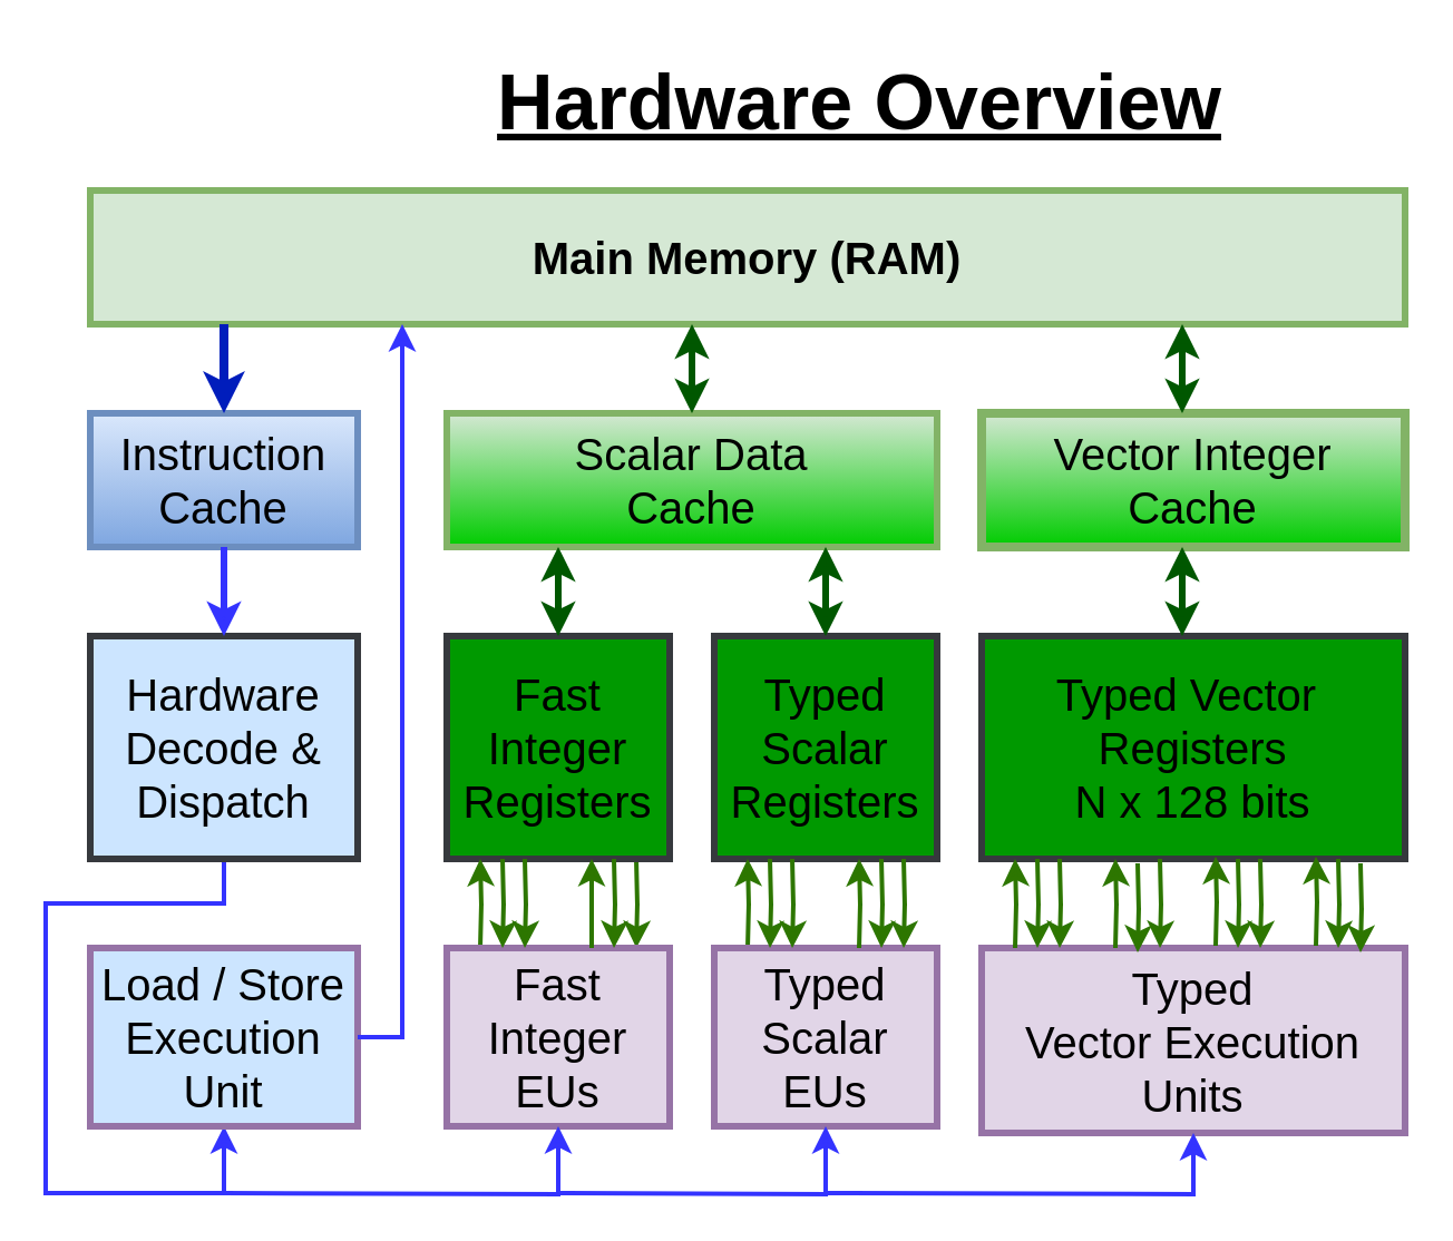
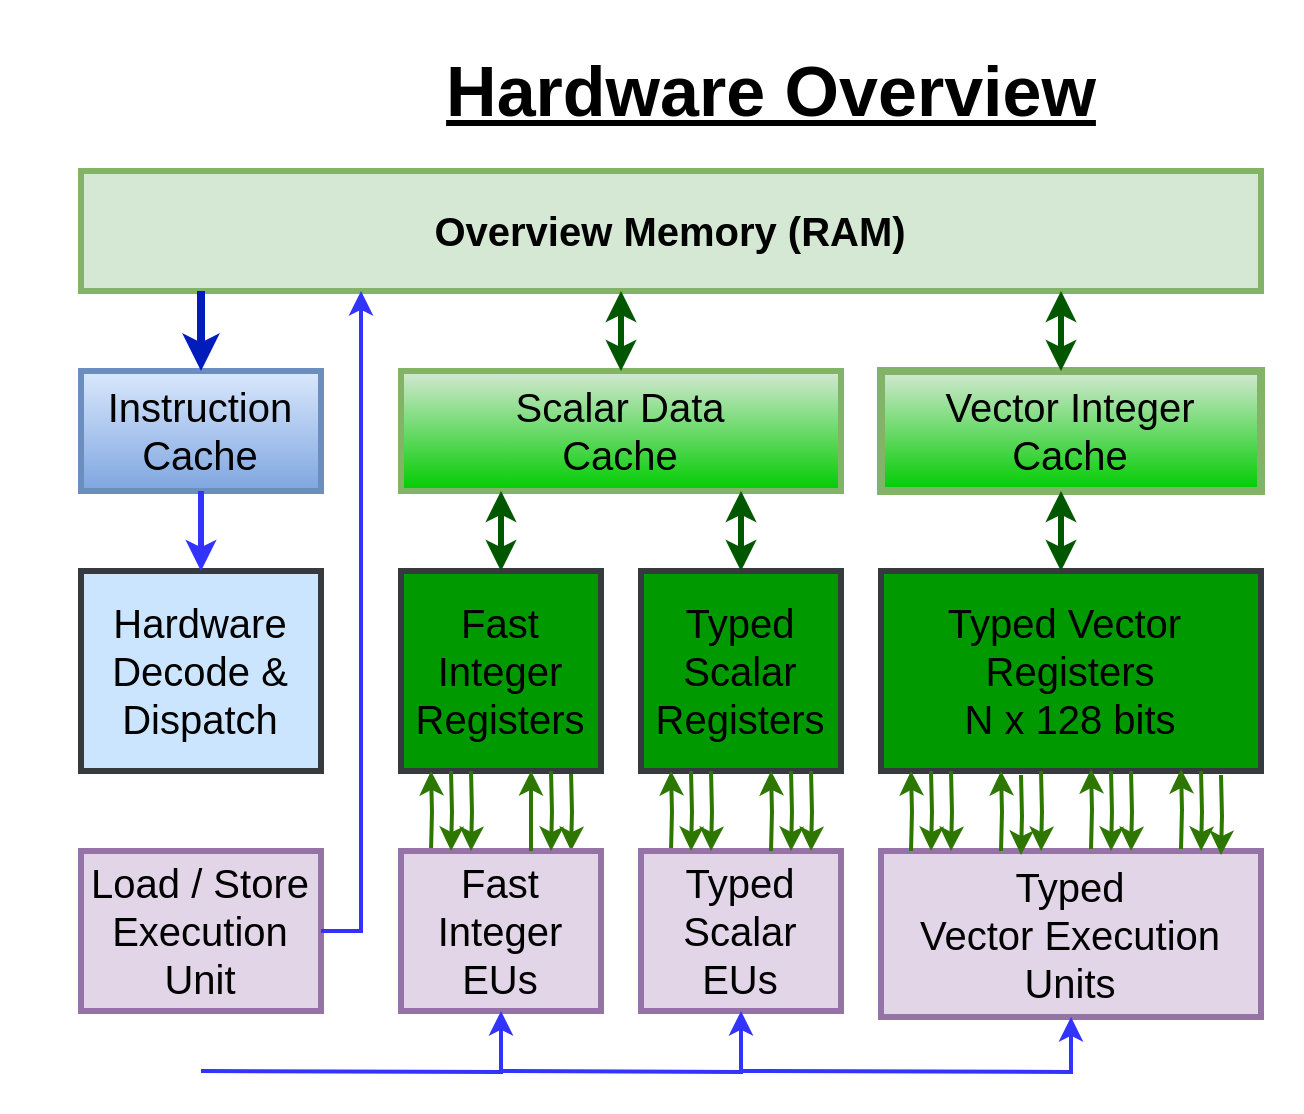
  <mxCell id="0" />
  <mxCell id="1" parent="0" />
  <mxCell id="2" value="Hardware Overview" style="text;html=1;resizable=0;autosize=1;align=center;verticalAlign=middle;points=[];fillColor=none;strokeColor=none;rounded=0;fontStyle=5;fontSize=35;" parent="1" vertex="1"><mxGeometry x="215" y="20" width="340" height="50" as="geometry" /></mxCell>
- <mxCell id="3" value="&lt;b&gt;Main Memory (RAM)&lt;/b&gt;" style="whiteSpace=wrap;html=1;fontSize=20;fillColor=#d5e8d4;strokeColor=#82b366;strokeWidth=3;" parent="1" vertex="1"><mxGeometry x="40" y="85" width="590" height="60" as="geometry" /></mxCell>
+ <mxCell id="3" value="&lt;b&gt;Overview Memory (RAM)&lt;/b&gt;" style="whiteSpace=wrap;html=1;fontSize=20;fillColor=#d5e8d4;strokeColor=#82b366;strokeWidth=3;" parent="1" vertex="1"><mxGeometry x="40" y="85" width="590" height="60" as="geometry" /></mxCell>
  <mxCell id="4" value="Instruction&lt;br&gt;Cache" style="whiteSpace=wrap;html=1;fontSize=20;strokeWidth=3;fillColor=#dae8fc;gradientColor=#7ea6e0;strokeColor=#6c8ebf;" parent="1" vertex="1"><mxGeometry x="40" y="185" width="120" height="60" as="geometry" /></mxCell>
  <mxCell id="5" value="Scalar Data&lt;br&gt;Cache" style="whiteSpace=wrap;html=1;fontSize=20;strokeWidth=3;fillColor=#d5e8d4;strokeColor=#82b366;gradientColor=#00CC00;" parent="1" vertex="1"><mxGeometry x="200" y="185" width="220" height="60" as="geometry" /></mxCell>
  <mxCell id="6" value="Vector Integer&lt;br&gt;Cache" style="whiteSpace=wrap;html=1;fontSize=20;strokeWidth=4;fillColor=#d5e8d4;strokeColor=#82b366;gradientColor=#00CC00;" parent="1" vertex="1"><mxGeometry x="440" y="185" width="190" height="60" as="geometry" /></mxCell>
- <mxCell id="7" value="" style="edgeStyle=orthogonalEdgeStyle;rounded=0;orthogonalLoop=1;jettySize=auto;html=1;strokeColor=#3333FF;strokeWidth=2;entryX=0.5;entryY=1;entryDx=0;entryDy=0;" edge="1" parent="1" source="8" target="21"><mxGeometry relative="1" as="geometry"><mxPoint x="10" y="535" as="targetPoint" /><Array as="points"><mxPoint x="100" y="405" /><mxPoint x="20" y="405" /><mxPoint x="20" y="535" /><mxPoint x="100" y="535" /></Array></mxGeometry></mxCell>
  <mxCell id="8" value="Hardware&lt;br&gt;Decode &amp;amp;&lt;br&gt;Dispatch" style="whiteSpace=wrap;html=1;fontSize=20;strokeWidth=3;fillColor=#cce5ff;strokeColor=#36393d;" parent="1" vertex="1"><mxGeometry x="40" y="285" width="120" height="100" as="geometry" /></mxCell>
  <mxCell id="9" value="Typed &lt;br&gt;Scalar&lt;br&gt;Registers" style="whiteSpace=wrap;html=1;fontSize=20;strokeWidth=3;fillColor=#009900;strokeColor=#36393d;" parent="1" vertex="1"><mxGeometry x="320" y="285" width="100" height="100" as="geometry" /></mxCell>
  <mxCell id="10" value="Typed Vector&amp;nbsp;&lt;br&gt;Registers&lt;br&gt;N x 128 bits" style="whiteSpace=wrap;html=1;fontSize=20;strokeWidth=3;fillColor=#009900;strokeColor=#36393d;" parent="1" vertex="1"><mxGeometry x="440" y="285" width="190" height="100" as="geometry" /></mxCell>
  <mxCell id="11" style="edgeStyle=orthogonalEdgeStyle;rounded=0;orthogonalLoop=1;jettySize=auto;html=1;exitX=0.25;exitY=0;exitDx=0;exitDy=0;fontSize=20;fillColor=#60a917;strokeColor=#2D7600;strokeWidth=2;" parent="1" edge="1"><mxGeometry relative="1" as="geometry"><mxPoint x="335" y="385" as="targetPoint" /><mxPoint x="335" y="425" as="sourcePoint" /></mxGeometry></mxCell>
  <mxCell id="12" value="Typed&lt;br&gt;Scalar&lt;br&gt;EUs" style="whiteSpace=wrap;html=1;fontSize=20;strokeWidth=3;fillColor=#e1d5e7;strokeColor=#9673a6;" parent="1" vertex="1"><mxGeometry x="320" y="425" width="100" height="80" as="geometry" /></mxCell>
  <mxCell id="13" value="Typed&lt;br&gt;Vector Execution Units" style="whiteSpace=wrap;html=1;fontSize=20;strokeWidth=3;fillColor=#e1d5e7;strokeColor=#9673a6;" parent="1" vertex="1"><mxGeometry x="440" y="425" width="190" height="83" as="geometry" /></mxCell>
  <mxCell id="14" style="edgeStyle=orthogonalEdgeStyle;rounded=0;orthogonalLoop=1;jettySize=auto;html=1;exitX=0.75;exitY=1;exitDx=0;exitDy=0;entryX=0.75;entryY=0;entryDx=0;entryDy=0;fontSize=20;fillColor=#60a917;strokeColor=#2D7600;strokeWidth=2;" parent="1" edge="1"><mxGeometry relative="1" as="geometry"><mxPoint x="285" y="385" as="sourcePoint" /><mxPoint x="285" y="425" as="targetPoint" /></mxGeometry></mxCell>
  <mxCell id="15" value="Fast &lt;br&gt;Integer&lt;br&gt;Registers" style="whiteSpace=wrap;html=1;fontSize=20;strokeWidth=3;fillColor=#009900;strokeColor=#36393d;" parent="1" vertex="1"><mxGeometry x="200" y="285" width="100" height="100" as="geometry" /></mxCell>
  <mxCell id="16" value="" style="edgeStyle=orthogonalEdgeStyle;rounded=0;orthogonalLoop=1;jettySize=auto;html=1;fontSize=20;fillColor=#60a917;strokeColor=#2D7600;strokeWidth=2;" parent="1" edge="1"><mxGeometry relative="1" as="geometry"><mxPoint x="215" y="425" as="sourcePoint" /><mxPoint x="215" y="385" as="targetPoint" /></mxGeometry></mxCell>
  <mxCell id="17" value="Fast&lt;br&gt;Integer&lt;br&gt;EUs" style="whiteSpace=wrap;html=1;fontSize=20;strokeWidth=3;fillColor=#e1d5e7;strokeColor=#9673a6;" parent="1" vertex="1"><mxGeometry x="200" y="425" width="100" height="80" as="geometry" /></mxCell>
  <mxCell id="18" value="" style="endArrow=classic;startArrow=classic;html=1;rounded=0;fontSize=20;entryX=0.467;entryY=1.033;entryDx=0;entryDy=0;entryPerimeter=0;exitX=0.55;exitY=-0.033;exitDx=0;exitDy=0;exitPerimeter=0;strokeWidth=3;fillColor=#008a00;strokeColor=#005700;" parent="1" edge="1"><mxGeometry width="50" height="50" relative="1" as="geometry"><mxPoint x="250" y="285" as="sourcePoint" /><mxPoint x="250" y="245" as="targetPoint" /><Array as="points" /></mxGeometry></mxCell>
  <mxCell id="19" value="" style="endArrow=classic;startArrow=classic;html=1;rounded=0;fontSize=20;entryX=0.467;entryY=1.033;entryDx=0;entryDy=0;entryPerimeter=0;exitX=0.55;exitY=-0.033;exitDx=0;exitDy=0;exitPerimeter=0;strokeWidth=3;fillColor=#008a00;strokeColor=#005700;" parent="1" edge="1"><mxGeometry width="50" height="50" relative="1" as="geometry"><mxPoint x="370" y="285" as="sourcePoint" /><mxPoint x="370" y="245" as="targetPoint" /><Array as="points" /></mxGeometry></mxCell>
  <mxCell id="20" value="" style="endArrow=classic;startArrow=classic;html=1;rounded=0;fontSize=20;entryX=0.467;entryY=1.033;entryDx=0;entryDy=0;entryPerimeter=0;exitX=0.55;exitY=-0.033;exitDx=0;exitDy=0;exitPerimeter=0;strokeWidth=3;fillColor=#008a00;strokeColor=#005700;" parent="1" edge="1"><mxGeometry width="50" height="50" relative="1" as="geometry"><mxPoint x="530" y="285" as="sourcePoint" /><mxPoint x="530" y="245" as="targetPoint" /><Array as="points" /></mxGeometry></mxCell>
- <mxCell id="21" value="Load / Store&lt;br&gt;Execution&lt;br&gt;Unit" style="whiteSpace=wrap;html=1;fontSize=20;strokeWidth=3;fillColor=#cce5ff;strokeColor=#9673a6;" parent="1" vertex="1"><mxGeometry x="40" y="425" width="120" height="80" as="geometry" /></mxCell>
+ <mxCell id="21" value="Load / Store&lt;br&gt;Execution&lt;br&gt;Unit" style="whiteSpace=wrap;html=1;fontSize=20;strokeWidth=3;fillColor=#e1d5e7;strokeColor=#9673a6;" parent="1" vertex="1"><mxGeometry x="40" y="425" width="120" height="80" as="geometry" /></mxCell>
  <mxCell id="22" value="" style="endArrow=classic;html=1;rounded=0;fontSize=20;fillColor=#60a917;strokeColor=#2D7600;strokeWidth=2;" parent="1" edge="1"><mxGeometry width="50" height="50" relative="1" as="geometry"><mxPoint x="265" y="425" as="sourcePoint" /><mxPoint x="265" y="385" as="targetPoint" /></mxGeometry></mxCell>
  <mxCell id="23" style="edgeStyle=orthogonalEdgeStyle;rounded=0;orthogonalLoop=1;jettySize=auto;html=1;exitX=0.75;exitY=1;exitDx=0;exitDy=0;entryX=0.75;entryY=0;entryDx=0;entryDy=0;fontSize=20;fillColor=#60a917;strokeColor=#2D7600;strokeWidth=2;" parent="1" edge="1"><mxGeometry relative="1" as="geometry"><mxPoint x="275" y="385" as="sourcePoint" /><mxPoint x="275" y="425" as="targetPoint" /></mxGeometry></mxCell>
  <mxCell id="24" style="edgeStyle=orthogonalEdgeStyle;rounded=0;orthogonalLoop=1;jettySize=auto;html=1;exitX=0.75;exitY=1;exitDx=0;exitDy=0;entryX=0.75;entryY=0;entryDx=0;entryDy=0;fontSize=20;fillColor=#60a917;strokeColor=#2D7600;strokeWidth=2;" parent="1" edge="1"><mxGeometry relative="1" as="geometry"><mxPoint x="225" y="385" as="sourcePoint" /><mxPoint x="225" y="425" as="targetPoint" /></mxGeometry></mxCell>
  <mxCell id="25" style="edgeStyle=orthogonalEdgeStyle;rounded=0;orthogonalLoop=1;jettySize=auto;html=1;exitX=0.75;exitY=1;exitDx=0;exitDy=0;entryX=0.75;entryY=0;entryDx=0;entryDy=0;fontSize=20;fillColor=#60a917;strokeColor=#2D7600;strokeWidth=2;" parent="1" edge="1"><mxGeometry relative="1" as="geometry"><mxPoint x="235" y="385" as="sourcePoint" /><mxPoint x="235" y="425" as="targetPoint" /></mxGeometry></mxCell>
  <mxCell id="26" style="edgeStyle=orthogonalEdgeStyle;rounded=0;orthogonalLoop=1;jettySize=auto;html=1;exitX=0.25;exitY=0;exitDx=0;exitDy=0;fontSize=20;fillColor=#60a917;strokeColor=#2D7600;strokeWidth=2;" parent="1" edge="1"><mxGeometry relative="1" as="geometry"><mxPoint x="385" y="385" as="targetPoint" /><mxPoint x="385" y="425" as="sourcePoint" /></mxGeometry></mxCell>
  <mxCell id="27" style="edgeStyle=orthogonalEdgeStyle;rounded=0;orthogonalLoop=1;jettySize=auto;html=1;exitX=0.75;exitY=1;exitDx=0;exitDy=0;entryX=0.75;entryY=0;entryDx=0;entryDy=0;fontSize=20;fillColor=#60a917;strokeColor=#2D7600;strokeWidth=2;" parent="1" edge="1"><mxGeometry relative="1" as="geometry"><mxPoint x="345" y="385" as="sourcePoint" /><mxPoint x="345" y="425" as="targetPoint" /></mxGeometry></mxCell>
  <mxCell id="28" style="edgeStyle=orthogonalEdgeStyle;rounded=0;orthogonalLoop=1;jettySize=auto;html=1;exitX=0.75;exitY=1;exitDx=0;exitDy=0;entryX=0.75;entryY=0;entryDx=0;entryDy=0;fontSize=20;fillColor=#60a917;strokeColor=#2D7600;strokeWidth=2;" parent="1" edge="1"><mxGeometry relative="1" as="geometry"><mxPoint x="355" y="385" as="sourcePoint" /><mxPoint x="355" y="425" as="targetPoint" /></mxGeometry></mxCell>
  <mxCell id="29" style="edgeStyle=orthogonalEdgeStyle;rounded=0;orthogonalLoop=1;jettySize=auto;html=1;exitX=0.75;exitY=1;exitDx=0;exitDy=0;entryX=0.75;entryY=0;entryDx=0;entryDy=0;fontSize=20;fillColor=#60a917;strokeColor=#2D7600;strokeWidth=2;" parent="1" edge="1"><mxGeometry relative="1" as="geometry"><mxPoint x="395" y="385" as="sourcePoint" /><mxPoint x="395" y="425" as="targetPoint" /></mxGeometry></mxCell>
  <mxCell id="30" style="edgeStyle=orthogonalEdgeStyle;rounded=0;orthogonalLoop=1;jettySize=auto;html=1;exitX=0.75;exitY=1;exitDx=0;exitDy=0;entryX=0.75;entryY=0;entryDx=0;entryDy=0;fontSize=20;fillColor=#60a917;strokeColor=#2D7600;strokeWidth=2;" parent="1" edge="1"><mxGeometry relative="1" as="geometry"><mxPoint x="405" y="385" as="sourcePoint" /><mxPoint x="405" y="425" as="targetPoint" /></mxGeometry></mxCell>
  <mxCell id="31" value="" style="endArrow=classic;html=1;rounded=0;fontSize=20;entryX=0.5;entryY=0;entryDx=0;entryDy=0;exitX=0.5;exitY=1;exitDx=0;exitDy=0;strokeWidth=4;fillColor=#0050ef;strokeColor=#001DBC;" parent="1" edge="1"><mxGeometry width="50" height="50" relative="1" as="geometry"><mxPoint x="100" y="145" as="sourcePoint" /><mxPoint x="100" y="185" as="targetPoint" /></mxGeometry></mxCell>
  <mxCell id="32" value="" style="endArrow=classic;startArrow=classic;html=1;rounded=0;strokeWidth=3;fillColor=#008a00;strokeColor=#005700;" parent="1" edge="1"><mxGeometry width="50" height="50" relative="1" as="geometry"><mxPoint x="310" y="185" as="sourcePoint" /><mxPoint x="310" y="145" as="targetPoint" /></mxGeometry></mxCell>
  <mxCell id="33" value="" style="endArrow=classic;startArrow=classic;html=1;rounded=0;strokeWidth=3;fillColor=#008a00;strokeColor=#005700;" parent="1" edge="1"><mxGeometry width="50" height="50" relative="1" as="geometry"><mxPoint x="530" y="185" as="sourcePoint" /><mxPoint x="530" y="145" as="targetPoint" /></mxGeometry></mxCell>
  <mxCell id="34" value="" style="endArrow=classic;html=1;rounded=0;fontSize=20;entryX=0.5;entryY=0;entryDx=0;entryDy=0;exitX=0.5;exitY=1;exitDx=0;exitDy=0;strokeColor=#3333FF;strokeWidth=3;" parent="1" edge="1"><mxGeometry width="50" height="50" relative="1" as="geometry"><mxPoint x="100" y="245" as="sourcePoint" /><mxPoint x="100" y="285" as="targetPoint" /></mxGeometry></mxCell>
  <mxCell id="35" value="" style="edgeStyle=orthogonalEdgeStyle;rounded=0;orthogonalLoop=1;jettySize=auto;html=1;strokeColor=#3333FF;strokeWidth=2;entryX=0.5;entryY=1;entryDx=0;entryDy=0;" edge="1" parent="1" target="17"><mxGeometry relative="1" as="geometry"><mxPoint x="100" y="535" as="sourcePoint" /><mxPoint x="340" y="485" as="targetPoint" /></mxGeometry></mxCell>
  <mxCell id="36" value="" style="edgeStyle=orthogonalEdgeStyle;rounded=0;orthogonalLoop=1;jettySize=auto;html=1;strokeColor=#3333FF;strokeWidth=2;entryX=0.5;entryY=1;entryDx=0;entryDy=0;" edge="1" parent="1" target="12"><mxGeometry relative="1" as="geometry"><mxPoint x="250" y="535" as="sourcePoint" /><mxPoint x="460" y="485" as="targetPoint" /></mxGeometry></mxCell>
  <mxCell id="37" value="" style="edgeStyle=orthogonalEdgeStyle;rounded=0;orthogonalLoop=1;jettySize=auto;html=1;strokeColor=#3333FF;strokeWidth=2;entryX=0.5;entryY=1;entryDx=0;entryDy=0;" edge="1" parent="1" target="13"><mxGeometry relative="1" as="geometry"><mxPoint x="370" y="535" as="sourcePoint" /><mxPoint x="610" y="485" as="targetPoint" /></mxGeometry></mxCell>
  <mxCell id="38" value="" style="endArrow=classic;html=1;rounded=0;strokeColor=#3333FF;strokeWidth=2;exitX=1;exitY=0.5;exitDx=0;exitDy=0;entryX=0.25;entryY=1;entryDx=0;entryDy=0;verticalAlign=bottom;" edge="1" parent="1"><mxGeometry width="50" height="50" relative="1" as="geometry"><mxPoint x="160" y="465" as="sourcePoint" /><mxPoint x="180" y="145" as="targetPoint" /><Array as="points"><mxPoint x="180" y="465" /></Array></mxGeometry></mxCell>
  <mxCell id="39" style="edgeStyle=orthogonalEdgeStyle;rounded=0;orthogonalLoop=1;jettySize=auto;html=1;exitX=0.25;exitY=0;exitDx=0;exitDy=0;fontSize=20;fillColor=#60a917;strokeColor=#2D7600;strokeWidth=2;" edge="1" parent="1"><mxGeometry relative="1" as="geometry"><mxPoint x="455" y="385" as="targetPoint" /><mxPoint x="455" y="425" as="sourcePoint" /></mxGeometry></mxCell>
  <mxCell id="40" style="edgeStyle=orthogonalEdgeStyle;rounded=0;orthogonalLoop=1;jettySize=auto;html=1;exitX=0.75;exitY=1;exitDx=0;exitDy=0;entryX=0.75;entryY=0;entryDx=0;entryDy=0;fontSize=20;fillColor=#60a917;strokeColor=#2D7600;strokeWidth=2;" edge="1" parent="1"><mxGeometry relative="1" as="geometry"><mxPoint x="465" y="385" as="sourcePoint" /><mxPoint x="465" y="425" as="targetPoint" /></mxGeometry></mxCell>
  <mxCell id="41" style="edgeStyle=orthogonalEdgeStyle;rounded=0;orthogonalLoop=1;jettySize=auto;html=1;exitX=0.75;exitY=1;exitDx=0;exitDy=0;entryX=0.75;entryY=0;entryDx=0;entryDy=0;fontSize=20;fillColor=#60a917;strokeColor=#2D7600;strokeWidth=2;" edge="1" parent="1"><mxGeometry relative="1" as="geometry"><mxPoint x="475" y="385" as="sourcePoint" /><mxPoint x="475" y="425" as="targetPoint" /></mxGeometry></mxCell>
  <mxCell id="42" style="edgeStyle=orthogonalEdgeStyle;rounded=0;orthogonalLoop=1;jettySize=auto;html=1;exitX=0.25;exitY=0;exitDx=0;exitDy=0;fontSize=20;fillColor=#60a917;strokeColor=#2D7600;strokeWidth=2;" edge="1" parent="1"><mxGeometry relative="1" as="geometry"><mxPoint x="500" y="385" as="targetPoint" /><mxPoint x="500" y="425" as="sourcePoint" /></mxGeometry></mxCell>
  <mxCell id="43" style="edgeStyle=orthogonalEdgeStyle;rounded=0;orthogonalLoop=1;jettySize=auto;html=1;exitX=0.75;exitY=1;exitDx=0;exitDy=0;entryX=0.75;entryY=0;entryDx=0;entryDy=0;fontSize=20;fillColor=#60a917;strokeColor=#2D7600;strokeWidth=2;" edge="1" parent="1"><mxGeometry relative="1" as="geometry"><mxPoint x="510" y="387" as="sourcePoint" /><mxPoint x="510" y="427" as="targetPoint" /></mxGeometry></mxCell>
  <mxCell id="44" style="edgeStyle=orthogonalEdgeStyle;rounded=0;orthogonalLoop=1;jettySize=auto;html=1;exitX=0.75;exitY=1;exitDx=0;exitDy=0;entryX=0.75;entryY=0;entryDx=0;entryDy=0;fontSize=20;fillColor=#60a917;strokeColor=#2D7600;strokeWidth=2;" edge="1" parent="1"><mxGeometry relative="1" as="geometry"><mxPoint x="520" y="385" as="sourcePoint" /><mxPoint x="520" y="425" as="targetPoint" /></mxGeometry></mxCell>
  <mxCell id="45" style="edgeStyle=orthogonalEdgeStyle;rounded=0;orthogonalLoop=1;jettySize=auto;html=1;exitX=0.25;exitY=0;exitDx=0;exitDy=0;fontSize=20;fillColor=#60a917;strokeColor=#2D7600;strokeWidth=2;" edge="1" parent="1"><mxGeometry relative="1" as="geometry"><mxPoint x="545" y="384" as="targetPoint" /><mxPoint x="545" y="424" as="sourcePoint" /></mxGeometry></mxCell>
  <mxCell id="46" style="edgeStyle=orthogonalEdgeStyle;rounded=0;orthogonalLoop=1;jettySize=auto;html=1;exitX=0.25;exitY=0;exitDx=0;exitDy=0;fontSize=20;fillColor=#60a917;strokeColor=#2D7600;strokeWidth=2;" edge="1" parent="1"><mxGeometry relative="1" as="geometry"><mxPoint x="590" y="384" as="targetPoint" /><mxPoint x="590" y="424" as="sourcePoint" /></mxGeometry></mxCell>
  <mxCell id="47" style="edgeStyle=orthogonalEdgeStyle;rounded=0;orthogonalLoop=1;jettySize=auto;html=1;exitX=0.75;exitY=1;exitDx=0;exitDy=0;entryX=0.75;entryY=0;entryDx=0;entryDy=0;fontSize=20;fillColor=#60a917;strokeColor=#2D7600;strokeWidth=2;" edge="1" parent="1"><mxGeometry relative="1" as="geometry"><mxPoint x="555" y="385" as="sourcePoint" /><mxPoint x="555" y="425" as="targetPoint" /></mxGeometry></mxCell>
  <mxCell id="48" style="edgeStyle=orthogonalEdgeStyle;rounded=0;orthogonalLoop=1;jettySize=auto;html=1;exitX=0.75;exitY=1;exitDx=0;exitDy=0;entryX=0.75;entryY=0;entryDx=0;entryDy=0;fontSize=20;fillColor=#60a917;strokeColor=#2D7600;strokeWidth=2;" edge="1" parent="1"><mxGeometry relative="1" as="geometry"><mxPoint x="565" y="385" as="sourcePoint" /><mxPoint x="565" y="425" as="targetPoint" /></mxGeometry></mxCell>
  <mxCell id="49" style="edgeStyle=orthogonalEdgeStyle;rounded=0;orthogonalLoop=1;jettySize=auto;html=1;exitX=0.75;exitY=1;exitDx=0;exitDy=0;entryX=0.75;entryY=0;entryDx=0;entryDy=0;fontSize=20;fillColor=#60a917;strokeColor=#2D7600;strokeWidth=2;" edge="1" parent="1"><mxGeometry relative="1" as="geometry"><mxPoint x="600" y="385" as="sourcePoint" /><mxPoint x="600" y="425" as="targetPoint" /></mxGeometry></mxCell>
  <mxCell id="50" style="edgeStyle=orthogonalEdgeStyle;rounded=0;orthogonalLoop=1;jettySize=auto;html=1;exitX=0.75;exitY=1;exitDx=0;exitDy=0;entryX=0.75;entryY=0;entryDx=0;entryDy=0;fontSize=20;fillColor=#60a917;strokeColor=#2D7600;strokeWidth=2;" edge="1" parent="1"><mxGeometry relative="1" as="geometry"><mxPoint x="610" y="387" as="sourcePoint" /><mxPoint x="610" y="427" as="targetPoint" /></mxGeometry></mxCell>
